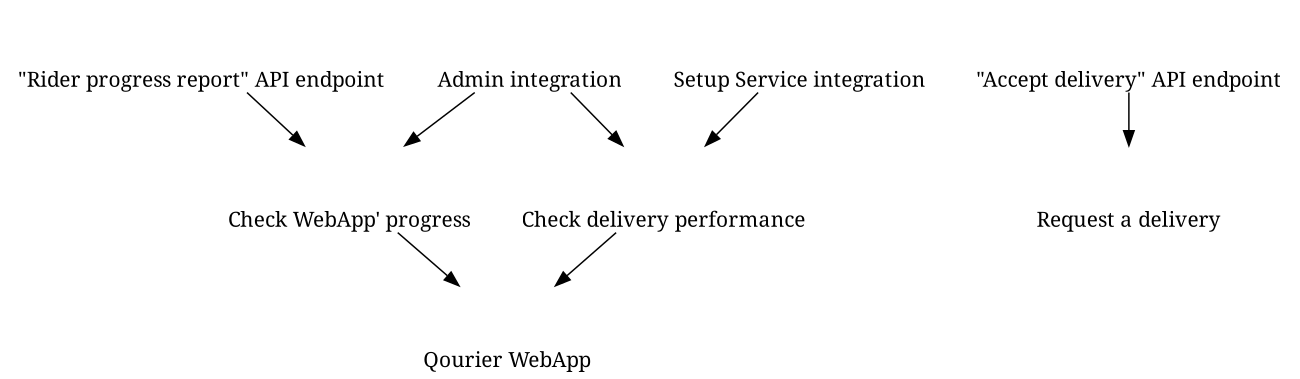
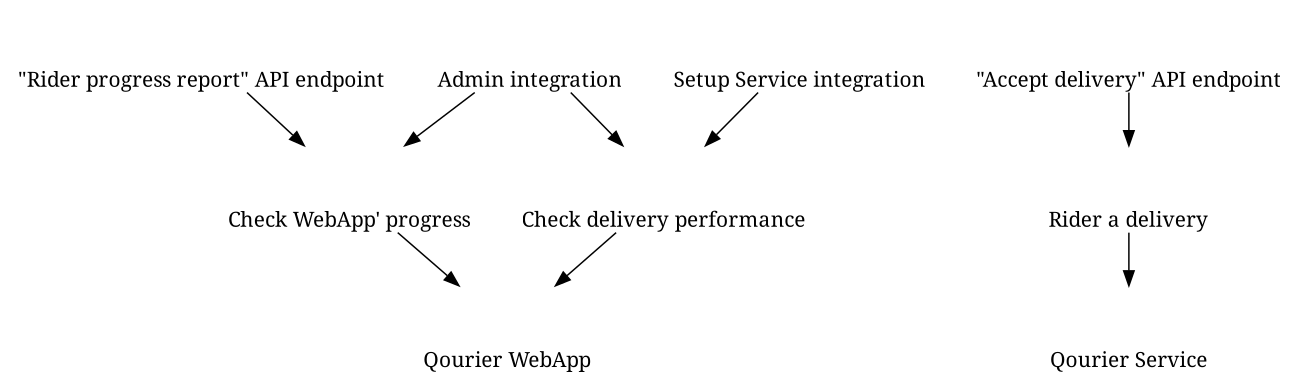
  digraph {
    fontname="Noto Serif"
    node [fontname="Noto Serif" labelloc=b shape=none]
    edge [fontname="Noto Serif"]
    n1 [height=0.8 label="Qourier WebApp"]
+   n2 [height=0.8 label="Qourier Service"]
    n3 [height=0.8 label="Check WebApp' progress"]
    n4 [height=0.8 label="Check delivery performance"]
-   n5 [height=0.8 label="Request a delivery"]
+   n5 [height=0.8 label="Rider a delivery"]
    n6 [height=0.8 label="\"Rider progress report\" API endpoint"]
    n7 [height=0.8 label="Admin integration"]
    n8 [height=0.8 label="Setup Service integration"]
    n9 [height=0.8 label="\"Accept delivery\" API endpoint"]
    n3 -> n1
    n4 -> n1
+   n5 -> n2
    n6 -> n3
    n7 -> n3
    n7 -> n4
    n8 -> n4
    n9 -> n5
  }
